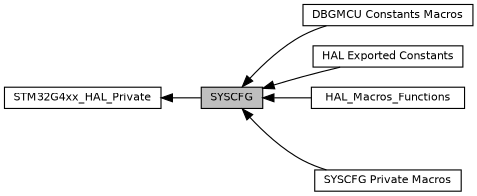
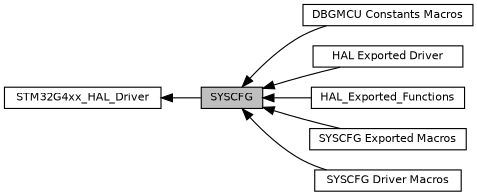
  digraph {
    rankdir=LR
    node [color=black fillcolor=white fontname=Helvetica fontsize=10 shape=box style=filled]
    edge [dir=back fontname=Helvetica fontsize=10 labelfontname=Helvetica labelfontsize=10 shape=plaintext style=solid]
    n1 [height=0.2 label="DBGMCU Constants Macros" width=0.4]
    n2 [fillcolor=grey75 fontcolor=black height=0.2 label=SYSCFG width=0.4]
-   n3 [height=0.2 label="HAL Exported Constants" width=0.4]
-   n4 [height=0.2 label=HAL_Macros_Functions width=0.4]
-   n6 [height=0.2 label="SYSCFG Private Macros" width=0.4]
-   n7 [height=0.2 label=STM32G4xx_HAL_Private width=0.4]
+   n3 [height=0.2 label="HAL Exported Driver" width=0.4]
+   n4 [height=0.2 label=HAL_Exported_Functions width=0.4]
+   n5 [height=0.2 label="SYSCFG Exported Macros" width=0.4]
+   n6 [height=0.2 label="SYSCFG Driver Macros" width=0.4]
+   n7 [height=0.2 label=STM32G4xx_HAL_Driver width=0.4]
    n2 -> n1
    n2 -> n3
    n2 -> n4
+   n2 -> n5
    n2 -> n6
    n7 -> n2
  }
